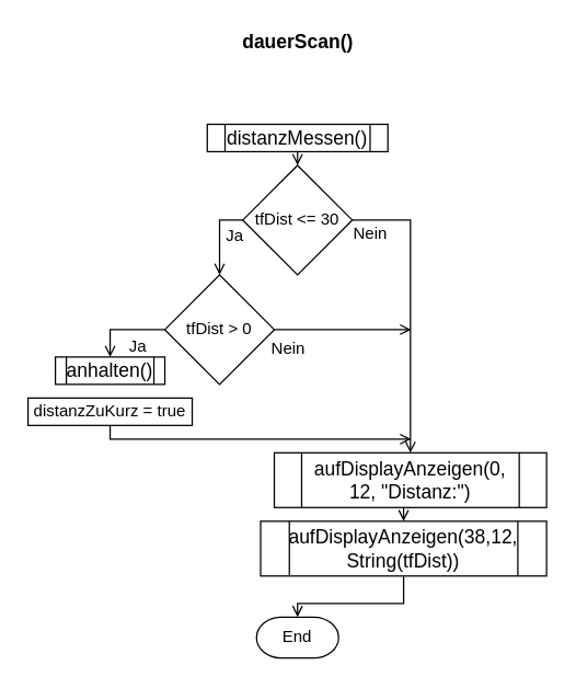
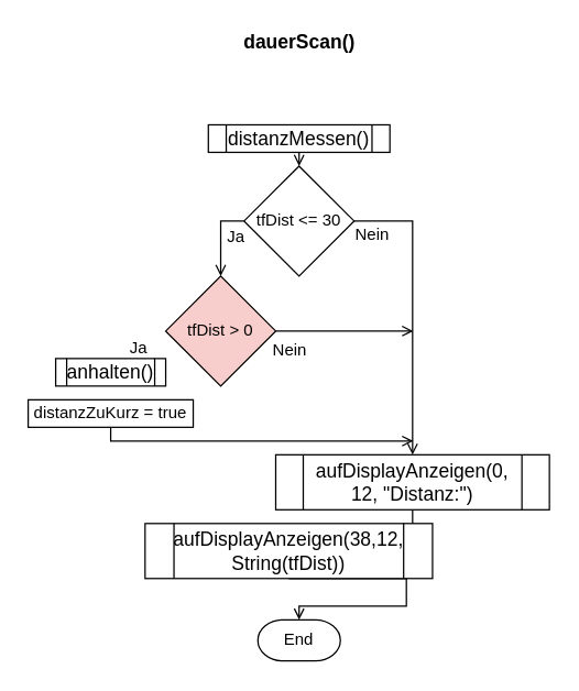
  <mxCell id="0" />
  <mxCell id="1" parent="0" />
  <mxCell id="2" value="&lt;font style=&quot;font-size: 14px&quot;&gt;&lt;b&gt;dauerScan()&lt;/b&gt;&lt;/font&gt;" style="text;html=1;align=center;verticalAlign=middle;resizable=0;points=[];autosize=1;strokeColor=none;fillColor=none;" parent="1" vertex="1"><mxGeometry x="167" y="20" width="100" height="20" as="geometry" /></mxCell>
  <mxCell id="3" style="edgeStyle=orthogonalEdgeStyle;rounded=0;orthogonalLoop=1;jettySize=auto;html=1;exitX=0.5;exitY=1;exitDx=0;exitDy=0;entryX=0.5;entryY=0;entryDx=0;entryDy=0;endArrow=open;endFill=0;" parent="1" source="4" target="7" edge="1"><mxGeometry relative="1" as="geometry" /></mxCell>
  <mxCell id="4" value="distanzMessen()" style="shape=process;whiteSpace=wrap;html=1;backgroundOutline=1;fontSize=14;" parent="1" vertex="1"><mxGeometry x="151" y="90" width="132" height="20" as="geometry" /></mxCell>
  <mxCell id="5" style="edgeStyle=orthogonalEdgeStyle;rounded=0;orthogonalLoop=1;jettySize=auto;html=1;exitX=0;exitY=0.5;exitDx=0;exitDy=0;entryX=0.5;entryY=0;entryDx=0;entryDy=0;endArrow=open;endFill=0;" parent="1" source="7" target="10" edge="1"><mxGeometry relative="1" as="geometry"><Array as="points"><mxPoint x="160" y="160" /></Array></mxGeometry></mxCell>
  <mxCell id="6" style="edgeStyle=orthogonalEdgeStyle;rounded=0;orthogonalLoop=1;jettySize=auto;html=1;exitX=1;exitY=0.5;exitDx=0;exitDy=0;endArrow=open;endFill=0;" parent="1" source="7" target="12" edge="1"><mxGeometry relative="1" as="geometry" /></mxCell>
  <mxCell id="7" value="tfDist &amp;lt;= 30" style="rhombus;whiteSpace=wrap;html=1;" parent="1" vertex="1"><mxGeometry x="177" y="120" width="80" height="80" as="geometry" /></mxCell>
  <mxCell id="8" style="edgeStyle=orthogonalEdgeStyle;rounded=0;orthogonalLoop=1;jettySize=auto;html=1;exitX=1;exitY=0.5;exitDx=0;exitDy=0;endArrow=open;endFill=0;" parent="1" source="10" edge="1"><mxGeometry relative="1" as="geometry"><mxPoint x="300" y="240" as="targetPoint" /></mxGeometry></mxCell>
- <mxCell id="9" style="edgeStyle=orthogonalEdgeStyle;rounded=0;orthogonalLoop=1;jettySize=auto;html=1;exitX=0;exitY=0.5;exitDx=0;exitDy=0;entryX=0.5;entryY=0;entryDx=0;entryDy=0;endArrow=open;endFill=0;" parent="1" source="10" target="20" edge="1"><mxGeometry relative="1" as="geometry" /></mxCell>
- <mxCell id="10" value="tfDist &amp;gt; 0" style="rhombus;whiteSpace=wrap;html=1;" parent="1" vertex="1"><mxGeometry x="120" y="200" width="80" height="80" as="geometry" /></mxCell>
+ <mxCell id="10" value="tfDist &amp;gt; 0" style="rhombus;whiteSpace=wrap;html=1;fillColor=#f8cecc;" parent="1" vertex="1"><mxGeometry x="120" y="200" width="80" height="80" as="geometry" /></mxCell>
  <mxCell id="11" style="edgeStyle=orthogonalEdgeStyle;rounded=0;orthogonalLoop=1;jettySize=auto;html=1;exitX=0.5;exitY=1;exitDx=0;exitDy=0;entryX=0.5;entryY=0;entryDx=0;entryDy=0;endArrow=open;endFill=0;" parent="1" source="12" target="14" edge="1"><mxGeometry relative="1" as="geometry" /></mxCell>
  <mxCell id="12" value="aufDisplayAnzeigen(0, 12, &quot;Distanz:&quot;)" style="shape=process;whiteSpace=wrap;html=1;backgroundOutline=1;fontSize=14;" parent="1" vertex="1"><mxGeometry x="200" y="330" width="199" height="40" as="geometry" /></mxCell>
  <mxCell id="13" style="edgeStyle=orthogonalEdgeStyle;rounded=0;orthogonalLoop=1;jettySize=auto;html=1;exitX=0.5;exitY=1;exitDx=0;exitDy=0;entryX=0.5;entryY=0;entryDx=0;entryDy=0;entryPerimeter=0;endArrow=open;endFill=0;" parent="1" source="14" target="22" edge="1"><mxGeometry relative="1" as="geometry"><Array as="points"><mxPoint x="295" y="440" /><mxPoint x="217" y="440" /></Array></mxGeometry></mxCell>
- <mxCell id="14" value="aufDisplayAnzeigen(38,12, String(tfDist))" style="shape=process;whiteSpace=wrap;html=1;backgroundOutline=1;fontSize=14;" parent="1" vertex="1"><mxGeometry x="190" y="380" width="209" height="40" as="geometry" /></mxCell>
+ <mxCell id="14" value="aufDisplayAnzeigen(38,12, String(tfDist))" style="shape=process;whiteSpace=wrap;html=1;backgroundOutline=1;fontSize=14;" parent="1" vertex="1"><mxGeometry x="105" y="380" width="209" height="40" as="geometry" /></mxCell>
  <mxCell id="15" value="Ja" style="text;html=1;align=center;verticalAlign=middle;resizable=0;points=[];autosize=1;strokeColor=none;fillColor=none;" parent="1" vertex="1"><mxGeometry x="85" y="243" width="30" height="20" as="geometry" /></mxCell>
  <mxCell id="16" value="Ja" style="text;html=1;align=center;verticalAlign=middle;resizable=0;points=[];autosize=1;strokeColor=none;fillColor=none;" parent="1" vertex="1"><mxGeometry x="156" y="162" width="30" height="20" as="geometry" /></mxCell>
  <mxCell id="17" value="Nein" style="text;html=1;align=center;verticalAlign=middle;resizable=0;points=[];autosize=1;strokeColor=none;fillColor=none;" parent="1" vertex="1"><mxGeometry x="250" y="160" width="40" height="20" as="geometry" /></mxCell>
  <mxCell id="18" value="Nein" style="text;html=1;align=center;verticalAlign=middle;resizable=0;points=[];autosize=1;strokeColor=none;fillColor=none;" parent="1" vertex="1"><mxGeometry x="190" y="244" width="40" height="20" as="geometry" /></mxCell>
  <mxCell id="19" style="edgeStyle=orthogonalEdgeStyle;rounded=0;orthogonalLoop=1;jettySize=auto;html=1;endArrow=open;endFill=0;exitX=0.5;exitY=1;exitDx=0;exitDy=0;" parent="1" source="21" edge="1"><mxGeometry relative="1" as="geometry"><mxPoint x="300" y="320" as="targetPoint" /><mxPoint x="80" y="310" as="sourcePoint" /><Array as="points"><mxPoint x="80" y="320" /></Array></mxGeometry></mxCell>
  <mxCell id="20" value="anhalten()" style="shape=process;whiteSpace=wrap;html=1;backgroundOutline=1;fontSize=14;" parent="1" vertex="1"><mxGeometry x="40" y="260" width="80" height="20" as="geometry" /></mxCell>
  <mxCell id="21" value="distanzZuKurz = true" style="rounded=0;whiteSpace=wrap;html=1;" parent="1" vertex="1"><mxGeometry x="20" y="290" width="120" height="20" as="geometry" /></mxCell>
  <mxCell id="22" value="End" style="strokeWidth=1;html=1;shape=mxgraph.flowchart.terminator;whiteSpace=wrap;rounded=1;labelBackgroundColor=none;labelBorderColor=none;" parent="1" vertex="1"><mxGeometry x="187" y="450" width="60" height="30" as="geometry" /></mxCell>
